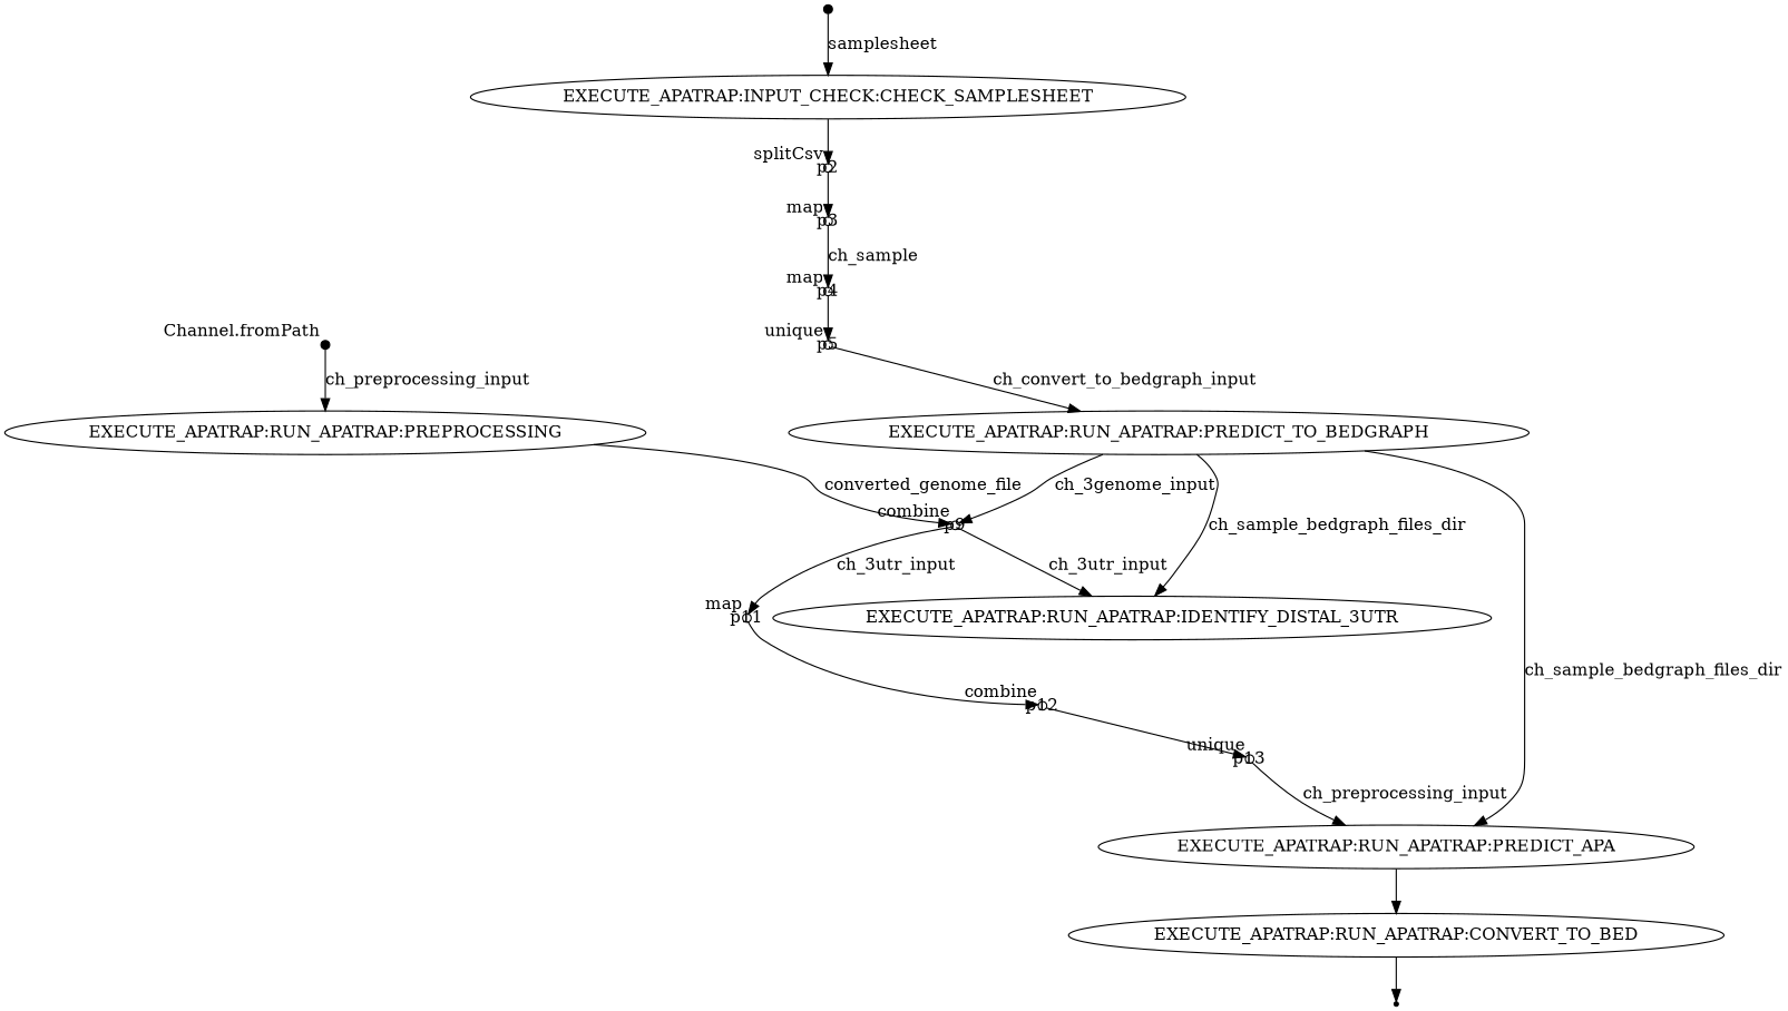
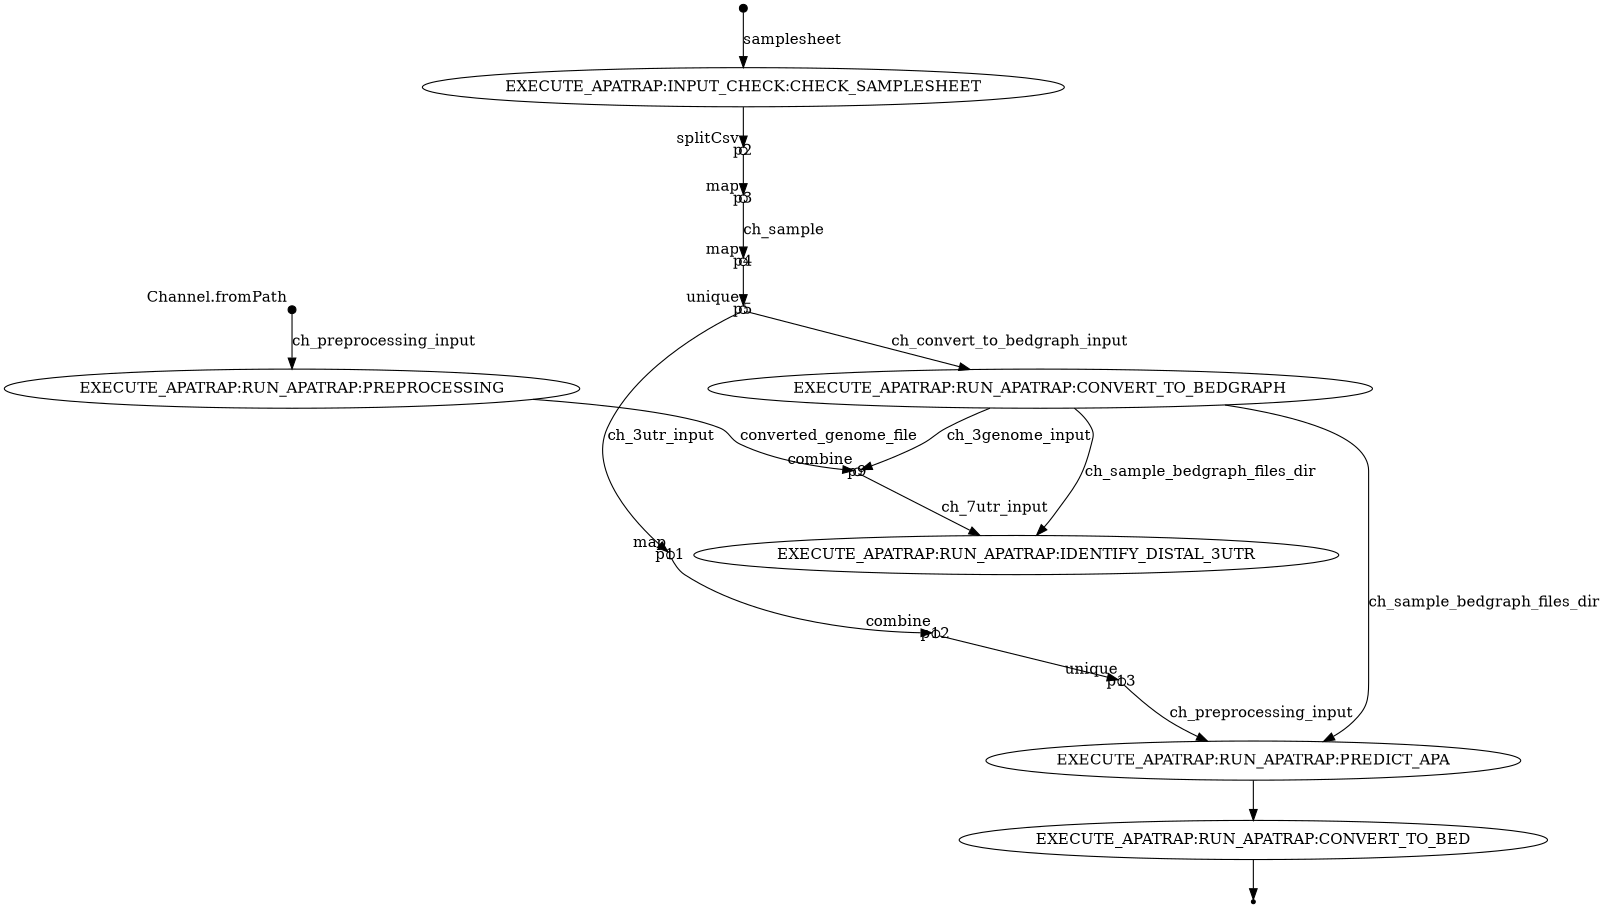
  digraph {
    node [fixedsize=true shape=circle]
    p0 [shape=point width=0.1]
    n2 [label="EXECUTE_APATRAP:INPUT_CHECK:CHECK_SAMPLESHEET" fixedsize="" shape=""]
    p2 [width=0.1 xlabel=splitCsv]
    p3 [width=0.1 xlabel=map]
    p4 [width=0.1 xlabel=map]
    p5 [width=0.1 xlabel=unique]
-   n7 [label="EXECUTE_APATRAP:RUN_APATRAP:PREDICT_TO_BEDGRAPH" fixedsize="" shape=""]
+   n7 [label="EXECUTE_APATRAP:RUN_APATRAP:CONVERT_TO_BEDGRAPH" fixedsize="" shape=""]
    n8 [label="EXECUTE_APATRAP:RUN_APATRAP:IDENTIFY_DISTAL_3UTR" fixedsize="" shape=""]
    p9 [width=0.1 xlabel=combine]
    n10 [label="EXECUTE_APATRAP:RUN_APATRAP:PREDICT_APA" fixedsize="" shape=""]
    p11 [width=0.1 xlabel=map]
    n12 [label="EXECUTE_APATRAP:RUN_APATRAP:CONVERT_TO_BED" fixedsize="" shape=""]
    p12 [width=0.1 xlabel=combine]
    p13 [width=0.1 xlabel=unique]
    p7 [shape=point width=0.1 xlabel="Channel.fromPath"]
    n16 [label="EXECUTE_APATRAP:RUN_APATRAP:PREPROCESSING" fixedsize="" shape=""]
    p16 [shape=point fixedsize=""]
    p0 -> n2 [label=samplesheet]
    n2 -> p2
    p2 -> p3
    p3 -> p4 [label=ch_sample]
    p4 -> p5
    p5 -> n7 [label=ch_convert_to_bedgraph_input]
    n7 -> n8 [label=ch_sample_bedgraph_files_dir]
    n7 -> p9 [label=ch_3genome_input]
    n7 -> n10 [label=ch_sample_bedgraph_files_dir]
-   p9 -> n8 [label=ch_3utr_input]
-   p9 -> p11 [label=ch_3utr_input]
+   p9 -> n8 [label=ch_7utr_input]
+   p5 -> p11 [label=ch_3utr_input]
    n10 -> n12
    p11 -> p12
    n12 -> p16
    p12 -> p13
    p13 -> n10 [label=ch_preprocessing_input]
    p7 -> n16 [label=ch_preprocessing_input]
    n16 -> p9 [label=converted_genome_file]
  }
